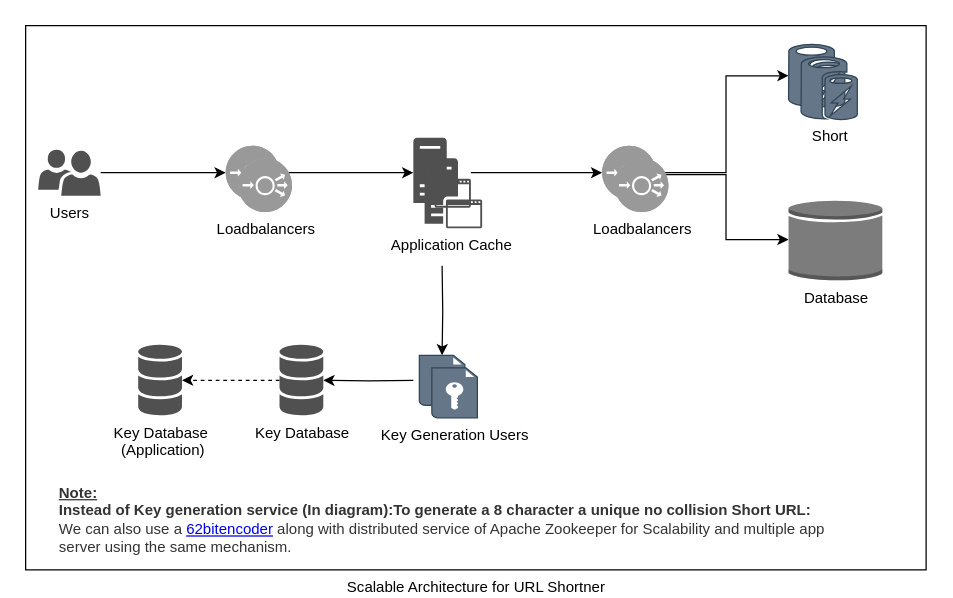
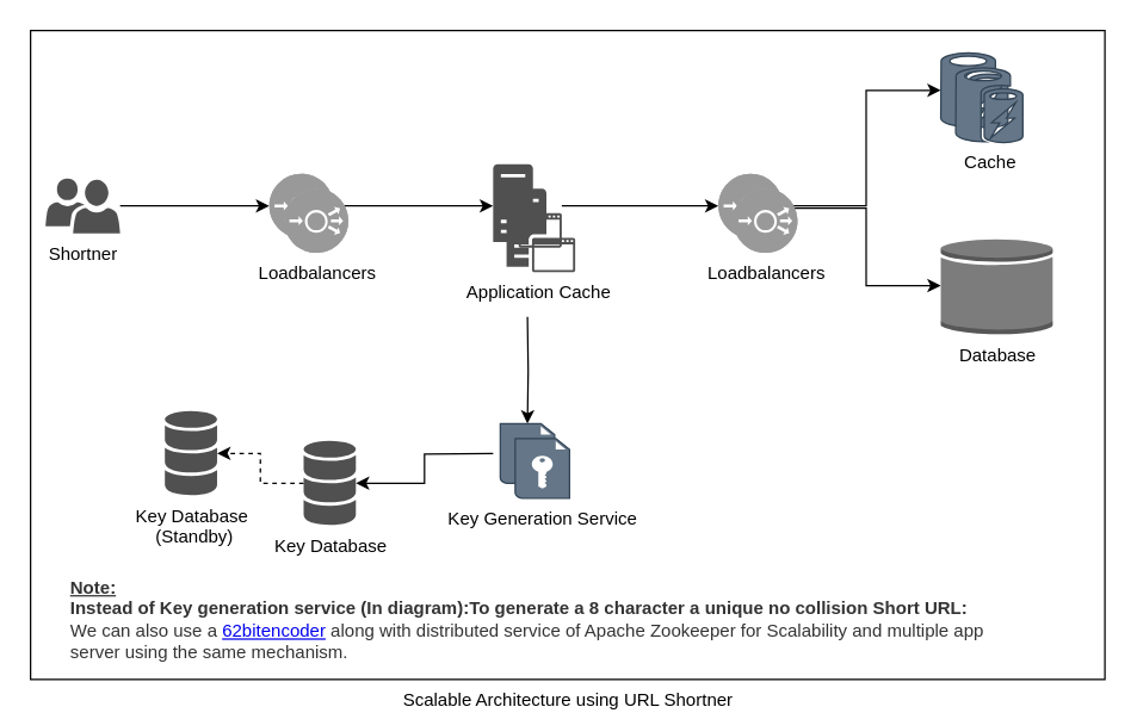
  <mxCell id="0" />
  <mxCell id="1" parent="0" />
- <mxCell id="2" value="Scalable Architecture for URL Shortner" style="verticalLabelPosition=bottom;verticalAlign=top;html=1;shape=mxgraph.basic.rect;fillColor2=none;strokeWidth=1;size=20;indent=5;fillColor=#FFFFFF;" vertex="1" parent="1"><mxGeometry x="20" y="20" width="720" height="435" as="geometry" /></mxCell>
+ <mxCell id="2" value="Scalable Architecture using URL Shortner" style="verticalLabelPosition=bottom;verticalAlign=top;html=1;shape=mxgraph.basic.rect;fillColor2=none;strokeWidth=1;size=20;indent=5;fillColor=#FFFFFF;" vertex="1" parent="1"><mxGeometry x="20" y="20" width="720" height="435" as="geometry" /></mxCell>
  <mxCell id="3" value="" style="edgeStyle=orthogonalEdgeStyle;rounded=0;orthogonalLoop=1;jettySize=auto;html=1;fontColor=#000000;" edge="1" parent="1" target="15"><mxGeometry relative="1" as="geometry"><mxPoint x="330" y="303.5" as="sourcePoint" /></mxGeometry></mxCell>
  <mxCell id="4" value="" style="edgeStyle=orthogonalEdgeStyle;rounded=0;orthogonalLoop=1;jettySize=auto;html=1;entryX=0;entryY=0.5;entryDx=0;entryDy=0;entryPerimeter=0;" edge="1" parent="1" source="5" target="7"><mxGeometry relative="1" as="geometry" /></mxCell>
- <mxCell id="5" value="Users" style="sketch=0;pointerEvents=1;shadow=0;dashed=0;html=1;strokeColor=none;labelPosition=center;verticalLabelPosition=bottom;verticalAlign=top;align=center;fillColor=#505050;shape=mxgraph.mscae.intune.user_group" vertex="1" parent="1"><mxGeometry x="30" y="119" width="50" height="37" as="geometry" /></mxCell>
+ <mxCell id="5" value="Shortner" style="sketch=0;pointerEvents=1;shadow=0;dashed=0;html=1;strokeColor=none;labelPosition=center;verticalLabelPosition=bottom;verticalAlign=top;align=center;fillColor=#505050;shape=mxgraph.mscae.intune.user_group" vertex="1" parent="1"><mxGeometry x="30" y="119" width="50" height="37" as="geometry" /></mxCell>
  <mxCell id="6" value="" style="edgeStyle=orthogonalEdgeStyle;rounded=0;orthogonalLoop=1;jettySize=auto;html=1;" edge="1" parent="1" source="7" target="11"><mxGeometry relative="1" as="geometry" /></mxCell>
  <mxCell id="7" value="" style="fillColor=#999999;verticalLabelPosition=bottom;sketch=0;html=1;strokeColor=#ffffff;verticalAlign=top;align=center;points=[[0.145,0.145,0],[0.5,0,0],[0.855,0.145,0],[1,0.5,0],[0.855,0.855,0],[0.5,1,0],[0.145,0.855,0],[0,0.5,0]];pointerEvents=1;shape=mxgraph.cisco_safe.compositeIcon;bgIcon=ellipse;resIcon=mxgraph.cisco_safe.capability.load_balancer;" vertex="1" parent="1"><mxGeometry x="180" y="116" width="43" height="43" as="geometry" /></mxCell>
  <mxCell id="8" value="Loadbalancers" style="fillColor=#999999;verticalLabelPosition=bottom;sketch=0;html=1;strokeColor=#ffffff;verticalAlign=top;align=center;points=[[0.145,0.145,0],[0.5,0,0],[0.855,0.145,0],[1,0.5,0],[0.855,0.855,0],[0.5,1,0],[0.145,0.855,0],[0,0.5,0]];pointerEvents=1;shape=mxgraph.cisco_safe.compositeIcon;bgIcon=ellipse;resIcon=mxgraph.cisco_safe.capability.load_balancer;" vertex="1" parent="1"><mxGeometry x="190" y="126" width="43" height="43" as="geometry" /></mxCell>
  <mxCell id="9" value="" style="edgeStyle=orthogonalEdgeStyle;rounded=0;orthogonalLoop=1;jettySize=auto;html=1;fontColor=#000000;" edge="1" parent="1" target="13"><mxGeometry relative="1" as="geometry"><mxPoint x="353" y="212" as="sourcePoint" /><mxPoint x="353" y="272" as="targetPoint" /><Array as="points" /></mxGeometry></mxCell>
  <mxCell id="10" value="" style="edgeStyle=orthogonalEdgeStyle;rounded=0;orthogonalLoop=1;jettySize=auto;html=1;fontColor=#000000;entryX=0;entryY=0.5;entryDx=0;entryDy=0;entryPerimeter=0;" edge="1" parent="1" source="11" target="19"><mxGeometry relative="1" as="geometry" /></mxCell>
  <mxCell id="11" value="" style="sketch=0;pointerEvents=1;shadow=0;dashed=0;html=1;strokeColor=none;fillColor=#505050;labelPosition=center;verticalLabelPosition=bottom;verticalAlign=top;outlineConnect=0;align=center;shape=mxgraph.office.servers.application_server;" vertex="1" parent="1"><mxGeometry x="330" y="109.5" width="46" height="56" as="geometry" /></mxCell>
  <mxCell id="12" value="Application Cache&lt;span style=&quot;white-space: pre&quot;&gt; &lt;/span&gt;" style="sketch=0;pointerEvents=1;shadow=0;dashed=0;html=1;strokeColor=none;fillColor=#505050;labelPosition=center;verticalLabelPosition=bottom;verticalAlign=top;outlineConnect=0;align=center;shape=mxgraph.office.servers.application_server;" vertex="1" parent="1"><mxGeometry x="339" y="126" width="46" height="56" as="geometry" /></mxCell>
  <mxCell id="13" value="" style="shadow=0;dashed=0;html=1;strokeColor=#314354;fillColor=#647687;labelPosition=center;verticalLabelPosition=bottom;verticalAlign=top;align=center;outlineConnect=0;shape=mxgraph.veeam.encryption_key;fontColor=#ffffff;" vertex="1" parent="1"><mxGeometry x="334.8" y="283.5" width="36.4" height="40" as="geometry" /></mxCell>
  <mxCell id="14" value="" style="edgeStyle=orthogonalEdgeStyle;rounded=0;orthogonalLoop=1;jettySize=auto;html=1;fontColor=#000000;dashed=1;" edge="1" parent="1" source="15" target="16"><mxGeometry relative="1" as="geometry" /></mxCell>
- <mxCell id="15" value="Key Database" style="sketch=0;shadow=0;dashed=0;html=1;strokeColor=none;fillColor=#505050;labelPosition=center;verticalLabelPosition=bottom;verticalAlign=top;outlineConnect=0;align=center;shape=mxgraph.office.databases.database_mini_3;fontColor=#000000;" vertex="1" parent="1"><mxGeometry x="223" y="275" width="35" height="57" as="geometry" /></mxCell>
- <mxCell id="16" value="Key Database&lt;br&gt;&amp;nbsp;(Application)" style="sketch=0;shadow=0;dashed=0;html=1;strokeColor=none;fillColor=#505050;labelPosition=center;verticalLabelPosition=bottom;verticalAlign=top;outlineConnect=0;align=center;shape=mxgraph.office.databases.database_mini_3;fontColor=#000000;" vertex="1" parent="1"><mxGeometry x="110" y="275" width="35" height="57" as="geometry" /></mxCell>
- <mxCell id="17" value="&lt;font color=&quot;#000000&quot;&gt;Key Generation Users&lt;/font&gt;" style="shadow=0;dashed=0;html=1;strokeColor=#314354;fillColor=#647687;labelPosition=center;verticalLabelPosition=bottom;verticalAlign=top;align=center;outlineConnect=0;shape=mxgraph.veeam.encryption_key;fontColor=#ffffff;" vertex="1" parent="1"><mxGeometry x="344.8" y="293.5" width="36.4" height="40" as="geometry" /></mxCell>
+ <mxCell id="15" value="Key Database" style="sketch=0;shadow=0;dashed=0;html=1;strokeColor=none;fillColor=#505050;labelPosition=center;verticalLabelPosition=bottom;verticalAlign=top;outlineConnect=0;align=center;shape=mxgraph.office.databases.database_mini_3;fontColor=#000000;" vertex="1" parent="1"><mxGeometry x="203" y="295" width="35" height="57" as="geometry" /></mxCell>
+ <mxCell id="16" value="Key Database&lt;br&gt;&amp;nbsp;(Standby)" style="sketch=0;shadow=0;dashed=0;html=1;strokeColor=none;fillColor=#505050;labelPosition=center;verticalLabelPosition=bottom;verticalAlign=top;outlineConnect=0;align=center;shape=mxgraph.office.databases.database_mini_3;fontColor=#000000;" vertex="1" parent="1"><mxGeometry x="110" y="275" width="35" height="57" as="geometry" /></mxCell>
+ <mxCell id="17" value="&lt;font color=&quot;#000000&quot;&gt;Key Generation Service&lt;/font&gt;" style="shadow=0;dashed=0;html=1;strokeColor=#314354;fillColor=#647687;labelPosition=center;verticalLabelPosition=bottom;verticalAlign=top;align=center;outlineConnect=0;shape=mxgraph.veeam.encryption_key;fontColor=#ffffff;" vertex="1" parent="1"><mxGeometry x="344.8" y="293.5" width="36.4" height="40" as="geometry" /></mxCell>
  <mxCell id="18" value="" style="edgeStyle=orthogonalEdgeStyle;rounded=0;orthogonalLoop=1;jettySize=auto;html=1;fontColor=#000000;entryX=0;entryY=0.5;entryDx=0;entryDy=0;entryPerimeter=0;" edge="1" parent="1" source="19" target="22"><mxGeometry relative="1" as="geometry"><mxPoint x="585.5" y="137.5" as="targetPoint" /><Array as="points"><mxPoint x="580" y="138" /><mxPoint x="580" y="60" /></Array></mxGeometry></mxCell>
  <mxCell id="19" value="" style="fillColor=#999999;verticalLabelPosition=bottom;sketch=0;html=1;strokeColor=#ffffff;verticalAlign=top;align=center;points=[[0.145,0.145,0],[0.5,0,0],[0.855,0.145,0],[1,0.5,0],[0.855,0.855,0],[0.5,1,0],[0.145,0.855,0],[0,0.5,0]];pointerEvents=1;shape=mxgraph.cisco_safe.compositeIcon;bgIcon=ellipse;resIcon=mxgraph.cisco_safe.capability.load_balancer;" vertex="1" parent="1"><mxGeometry x="481" y="116" width="43" height="43" as="geometry" /></mxCell>
  <mxCell id="20" value="" style="edgeStyle=orthogonalEdgeStyle;rounded=0;orthogonalLoop=1;jettySize=auto;html=1;fontColor=#000000;exitX=1;exitY=0.5;exitDx=0;exitDy=0;exitPerimeter=0;" edge="1" parent="1" source="19" target="24"><mxGeometry relative="1" as="geometry"><mxPoint x="525" y="139" as="sourcePoint" /><Array as="points"><mxPoint x="524" y="139" /><mxPoint x="580" y="139" /><mxPoint x="580" y="191" /></Array></mxGeometry></mxCell>
  <mxCell id="21" value="Loadbalancers" style="fillColor=#999999;verticalLabelPosition=bottom;sketch=0;html=1;strokeColor=#ffffff;verticalAlign=top;align=center;points=[[0.145,0.145,0],[0.5,0,0],[0.855,0.145,0],[1,0.5,0],[0.855,0.855,0],[0.5,1,0],[0.145,0.855,0],[0,0.5,0]];pointerEvents=1;shape=mxgraph.cisco_safe.compositeIcon;bgIcon=ellipse;resIcon=mxgraph.cisco_safe.capability.load_balancer;" vertex="1" parent="1"><mxGeometry x="491" y="126" width="43" height="43" as="geometry" /></mxCell>
  <mxCell id="22" value="" style="verticalLabelPosition=bottom;html=1;verticalAlign=top;align=center;strokeColor=#314354;fillColor=#647687;shape=mxgraph.azure.azure_cache;fontColor=#ffffff;" vertex="1" parent="1"><mxGeometry x="630" y="35" width="45" height="50" as="geometry" /></mxCell>
- <mxCell id="23" value="&lt;font color=&quot;#000000&quot;&gt;Short&lt;/font&gt;" style="verticalLabelPosition=bottom;html=1;verticalAlign=top;align=center;strokeColor=#314354;fillColor=#647687;shape=mxgraph.azure.azure_cache;fontColor=#ffffff;" vertex="1" parent="1"><mxGeometry x="640" y="45" width="45" height="50" as="geometry" /></mxCell>
+ <mxCell id="23" value="&lt;font color=&quot;#000000&quot;&gt;Cache&lt;/font&gt;" style="verticalLabelPosition=bottom;html=1;verticalAlign=top;align=center;strokeColor=#314354;fillColor=#647687;shape=mxgraph.azure.azure_cache;fontColor=#ffffff;" vertex="1" parent="1"><mxGeometry x="640" y="45" width="45" height="50" as="geometry" /></mxCell>
  <mxCell id="24" value="Database" style="outlineConnect=0;dashed=0;verticalLabelPosition=bottom;verticalAlign=top;align=center;html=1;shape=mxgraph.aws3.generic_database;fillColor=#7D7C7C;gradientColor=none;fontColor=#000000;" vertex="1" parent="1"><mxGeometry x="630" y="159" width="75" height="64.5" as="geometry" /></mxCell>
  <mxCell id="25" value="&lt;u&gt;Note:&lt;br&gt;&lt;/u&gt;Instead of Key generation service (In diagram):To generate a 8 character a unique no collision Short URL:&lt;br&gt;&lt;span style=&quot;font-weight: normal&quot;&gt;We can also use a &lt;a href=&quot;https://github.com/AmitVerma-Learn/URLShortner/blob/69f2c6c9e258f29d3935e3fcc4cc2e6ca5548eaa/Encoder62.py&quot;&gt;62bitencoder&lt;/a&gt; along with distributed service of Apache Zookeeper f&lt;/span&gt;&lt;span style=&quot;font-weight: normal&quot;&gt;or Scalability and multiple app &lt;br&gt;server using the same mechanism.&amp;nbsp;&lt;br&gt;&lt;/span&gt;" style="text;html=1;resizable=0;autosize=1;align=left;verticalAlign=middle;points=[];fillColor=none;strokeColor=none;rounded=0;fontColor=#333333;fontStyle=1" vertex="1" parent="1"><mxGeometry x="45" y="385" width="630" height="60" as="geometry" /></mxCell>
